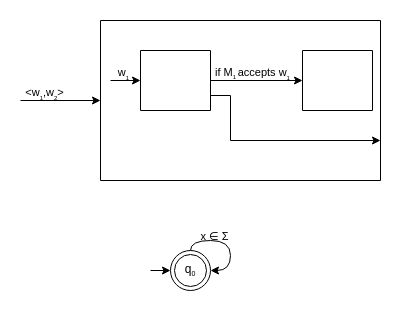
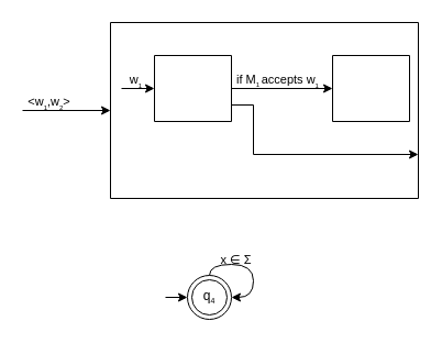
  <mxCell id="0" />
  <mxCell id="1" parent="0" />
  <mxCell id="2" style="rounded=0;orthogonalLoop=1;jettySize=auto;html=1;entryX=0;entryY=0.5;entryDx=0;entryDy=0;" parent="1" target="4" edge="1"><mxGeometry relative="1" as="geometry"><mxPoint x="30" y="100" as="targetPoint" /><mxPoint x="20" y="100" as="sourcePoint" /></mxGeometry></mxCell>
  <mxCell id="3" value="&amp;lt;w&lt;sub&gt;&lt;font style=&quot;font-size: 6px;&quot;&gt;1&lt;/font&gt;&lt;/sub&gt;,w&lt;sub&gt;&lt;font style=&quot;font-size: 6px;&quot;&gt;2&lt;/font&gt;&lt;/sub&gt;&amp;gt;" style="edgeLabel;html=1;align=center;verticalAlign=middle;resizable=0;points=[];labelBackgroundColor=none;" parent="2" vertex="1" connectable="0"><mxGeometry x="-0.879" y="1" relative="1" as="geometry"><mxPoint x="18" y="-6" as="offset" /></mxGeometry></mxCell>
  <mxCell id="4" value="" style="swimlane;startSize=0;container=0;" parent="1" vertex="1"><mxGeometry x="100" y="20" width="280" height="160" as="geometry" /></mxCell>
  <mxCell id="5" style="rounded=0;orthogonalLoop=1;jettySize=auto;html=1;entryX=0;entryY=0.5;entryDx=0;entryDy=0;" parent="4" target="8" edge="1"><mxGeometry relative="1" as="geometry"><mxPoint x="10" y="60" as="targetPoint" /><mxPoint x="10" y="60" as="sourcePoint" /></mxGeometry></mxCell>
  <mxCell id="6" value="w&lt;sub&gt;&lt;font style=&quot;font-size: 6px;&quot;&gt;1&lt;/font&gt;&lt;/sub&gt;" style="edgeLabel;html=1;align=center;verticalAlign=middle;resizable=0;points=[];labelBackgroundColor=none;" parent="5" vertex="1" connectable="0"><mxGeometry x="-0.22" relative="1" as="geometry"><mxPoint y="-7" as="offset" /></mxGeometry></mxCell>
  <mxCell id="7" style="edgeStyle=orthogonalEdgeStyle;rounded=0;orthogonalLoop=1;jettySize=auto;html=1;entryX=1;entryY=0.75;entryDx=0;entryDy=0;exitX=1;exitY=0.75;exitDx=0;exitDy=0;" parent="4" source="8" target="4" edge="1"><mxGeometry relative="1" as="geometry"><Array as="points"><mxPoint x="130" y="75" /><mxPoint x="130" y="120" /></Array></mxGeometry></mxCell>
  <mxCell id="8" value="" style="swimlane;startSize=0;container=0;fontStyle=0;fontSize=11;" parent="4" vertex="1"><mxGeometry x="40" y="30" width="70" height="60" as="geometry" /></mxCell>
  <mxCell id="9" style="rounded=0;orthogonalLoop=1;jettySize=auto;html=1;entryX=0;entryY=0.5;entryDx=0;entryDy=0;exitX=1;exitY=0.5;exitDx=0;exitDy=0;" parent="4" source="8" target="11" edge="1"><mxGeometry relative="1" as="geometry"><mxPoint x="140" y="60" as="targetPoint" /><mxPoint x="140" y="60" as="sourcePoint" /></mxGeometry></mxCell>
  <mxCell id="10" value="if M&lt;sub style=&quot;font-size: 6px;&quot;&gt;&lt;font style=&quot;font-size: 6px;&quot;&gt;1&lt;/font&gt;&amp;nbsp;&lt;/sub&gt;accepts w&lt;sub&gt;&lt;font style=&quot;font-size: 6px;&quot;&gt;1&lt;/font&gt;&lt;/sub&gt;&amp;nbsp;&lt;span style=&quot;color: rgba(0, 0, 0, 0); font-family: monospace; font-size: 0px; text-align: start;&quot;&gt;%3CmxGraphModel%3E%3Croot%3E%3CmxCell%20id%3D%220%22%2F%3E%3CmxCell%20id%3D%221%22%20parent%3D%220%22%2F%3E%3CmxCell%20id%3D%222%22%20value%3D%22w%26lt%3Bsub%26gt%3B%26lt%3Bfont%20style%3D%26quot%3Bfont-size%3A%206px%3B%26quot%3B%26gt%3B1%26lt%3B%2Ffont%26gt%3B%26lt%3B%2Fsub%26gt%3B%22%20style%3D%22edgeLabel%3Bhtml%3D1%3Balign%3Dcenter%3BverticalAlign%3Dmiddle%3Bresizable%3D0%3Bpoints%3D%5B%5D%3BlabelBackgroundColor%3Dnone%3B%22%20vertex%3D%221%22%20connectable%3D%220%22%20parent%3D%221%22%3E%3CmxGeometry%20x%3D%22221.837%22%20y%3D%22233.0%22%20as%3D%22geometry%22%2F%3E%3C%2FmxCell%3E%3C%2Froot%3E%3C%2FmxGraphModel%3E&lt;/span&gt;&amp;nbsp;" style="edgeLabel;html=1;align=center;verticalAlign=middle;resizable=0;points=[];labelBackgroundColor=none;" parent="9" vertex="1" connectable="0"><mxGeometry x="-0.22" relative="1" as="geometry"><mxPoint x="8" y="-7" as="offset" /></mxGeometry></mxCell>
  <mxCell id="11" value="" style="swimlane;startSize=0;container=0;fontStyle=0;fontSize=11;" parent="4" vertex="1"><mxGeometry x="202" y="30" width="70" height="60" as="geometry" /></mxCell>
  <mxCell id="12" style="rounded=0;orthogonalLoop=1;jettySize=auto;html=1;entryX=0;entryY=0.5;entryDx=0;entryDy=0;" edge="1" parent="1" target="13"><mxGeometry relative="1" as="geometry"><mxPoint x="160" y="270" as="targetPoint" /><mxPoint x="150" y="270" as="sourcePoint" /></mxGeometry></mxCell>
- <mxCell id="13" value="q&lt;sub&gt;&lt;font style=&quot;font-size: 7px;&quot;&gt;0&lt;/font&gt;&lt;/sub&gt;" style="ellipse;shape=doubleEllipse;whiteSpace=wrap;html=1;aspect=fixed;" vertex="1" parent="1"><mxGeometry x="170" y="250" width="40" height="40" as="geometry" /></mxCell>
+ <mxCell id="13" value="q&lt;sub&gt;&lt;font style=&quot;font-size: 7px;&quot;&gt;4&lt;/font&gt;&lt;/sub&gt;" style="ellipse;shape=doubleEllipse;whiteSpace=wrap;html=1;aspect=fixed;" vertex="1" parent="1"><mxGeometry x="170" y="250" width="40" height="40" as="geometry" /></mxCell>
  <mxCell id="14" style="edgeStyle=orthogonalEdgeStyle;rounded=0;orthogonalLoop=1;jettySize=auto;html=1;entryX=1;entryY=0.5;entryDx=0;entryDy=0;curved=1;" edge="1" parent="1" source="13" target="13"><mxGeometry relative="1" as="geometry"><Array as="points"><mxPoint x="190" y="240" /><mxPoint x="230" y="240" /><mxPoint x="230" y="270" /></Array></mxGeometry></mxCell>
  <mxCell id="15" value="x ∈ Σ" style="edgeLabel;html=1;align=center;verticalAlign=middle;resizable=0;points=[];labelBackgroundColor=none;" vertex="1" connectable="0" parent="14"><mxGeometry x="-0.193" y="-1" relative="1" as="geometry"><mxPoint x="-7" y="-6" as="offset" /></mxGeometry></mxCell>
